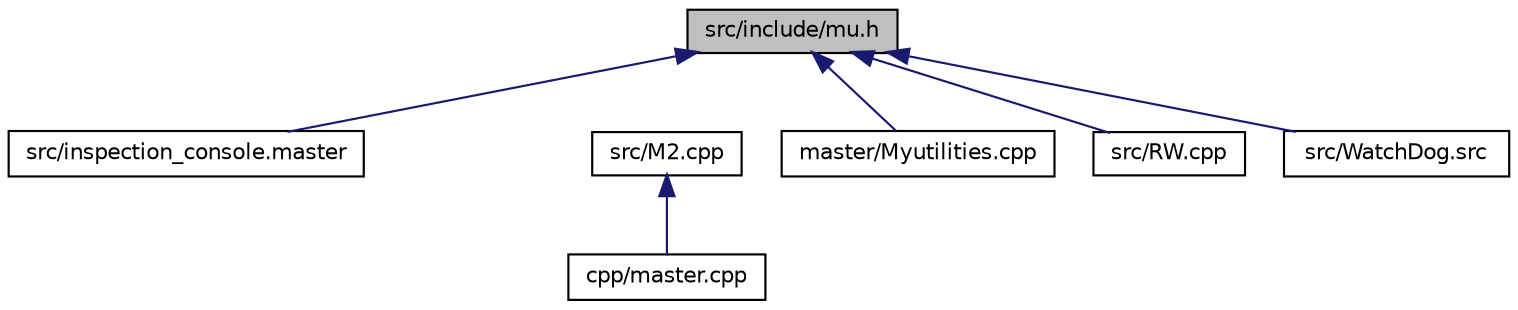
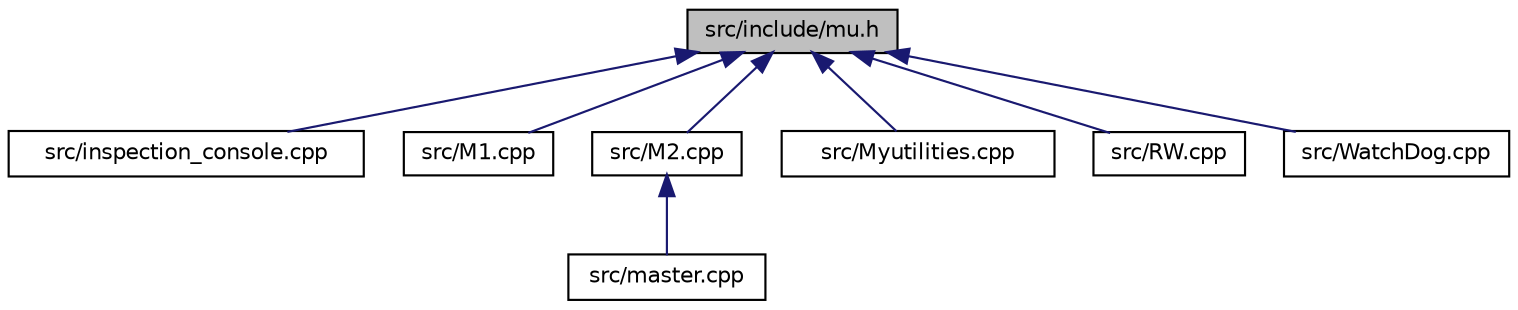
  digraph {
    node [color=black fillcolor=white fontname=Helvetica fontsize=10 shape=record style=filled]
    edge [color=midnightblue dir=back fontname=Helvetica fontsize=10 labelfontname=Helvetica labelfontsize=10 style=solid]
    n1 [fillcolor=grey75 fontcolor=black height=0.2 label="src/include/mu.h" width=0.4]
-   n2 [height=0.2 label="src/inspection_console.master" width=0.4]
+   n2 [height=0.2 label="src/inspection_console.cpp" width=0.4]
+   n3 [height=0.2 label="src/M1.cpp" width=0.4]
    n4 [height=0.2 label="src/M2.cpp" width=0.4]
-   n5 [height=0.2 label="master/Myutilities.cpp" width=0.4]
+   n5 [height=0.2 label="src/Myutilities.cpp" width=0.4]
    n6 [height=0.2 label="src/RW.cpp" width=0.4]
-   n7 [height=0.2 label="src/WatchDog.src" width=0.4]
-   n8 [height=0.2 label="cpp/master.cpp" width=0.4]
+   n7 [height=0.2 label="src/WatchDog.cpp" width=0.4]
+   n8 [height=0.2 label="src/master.cpp" width=0.4]
    n1 -> n2
+   n1 -> n3
+   n1 -> n4
    n1 -> n5
    n1 -> n6
    n1 -> n7
    n4 -> n8
  }
